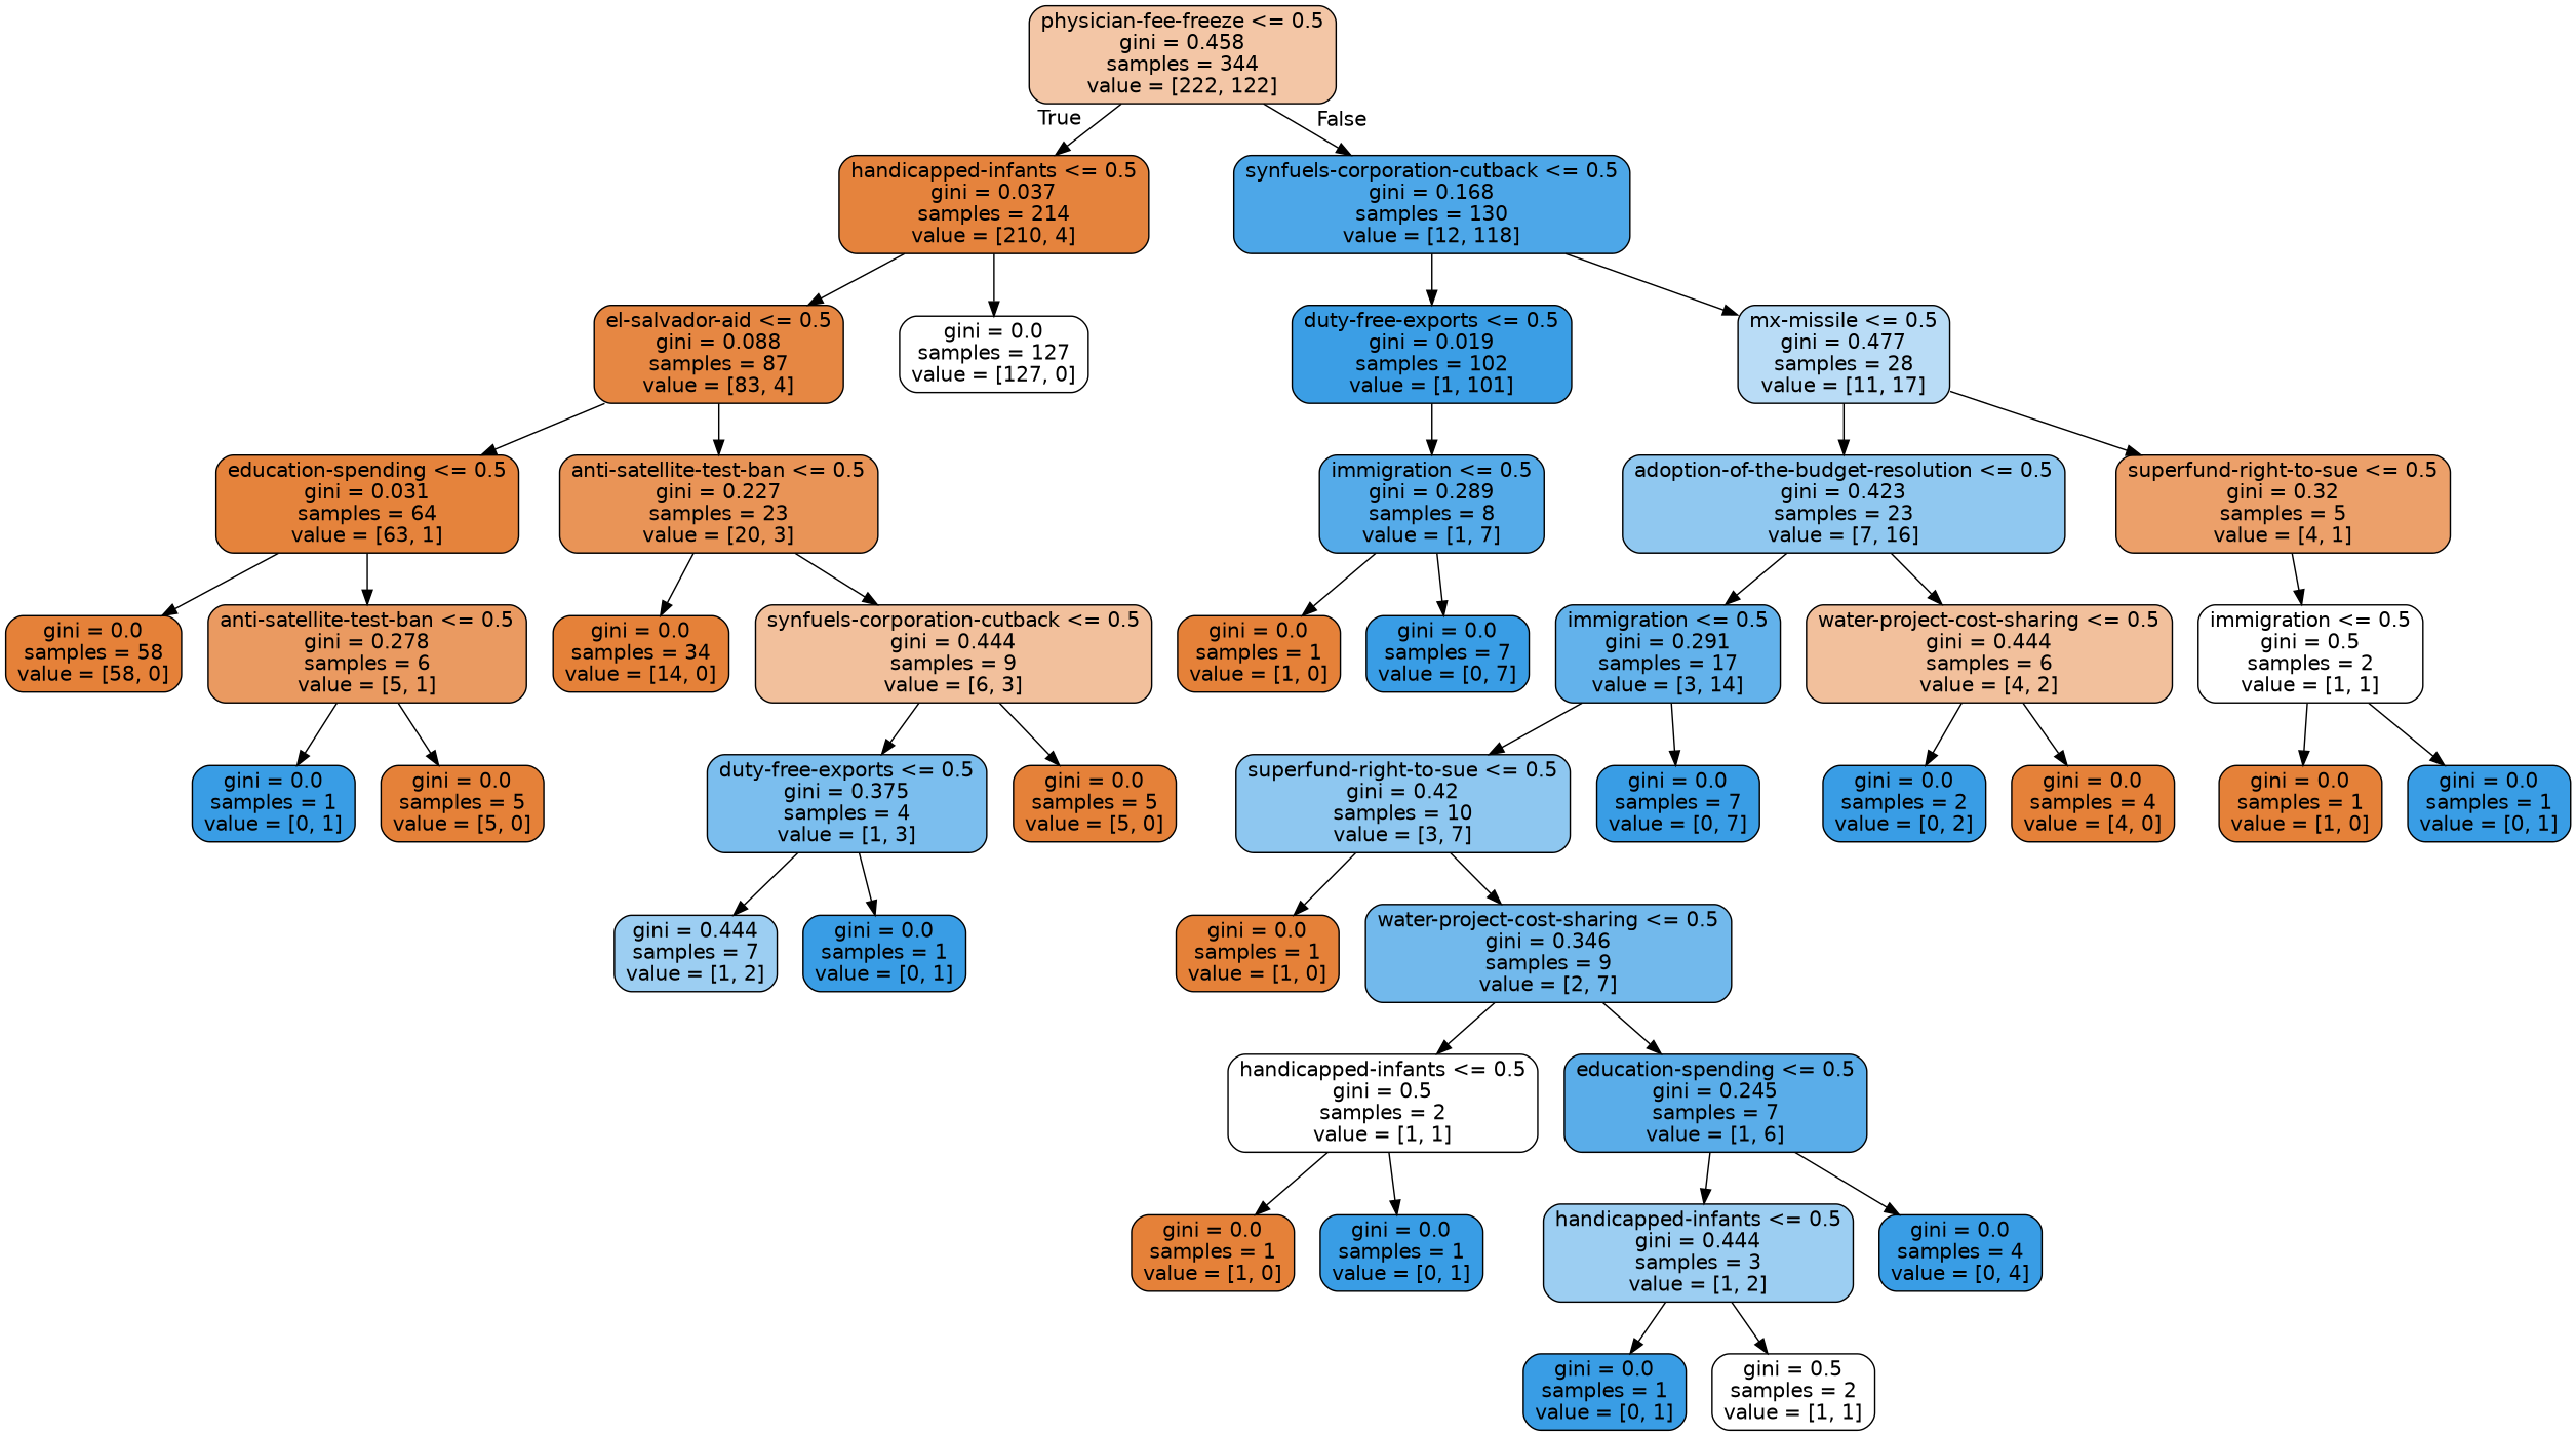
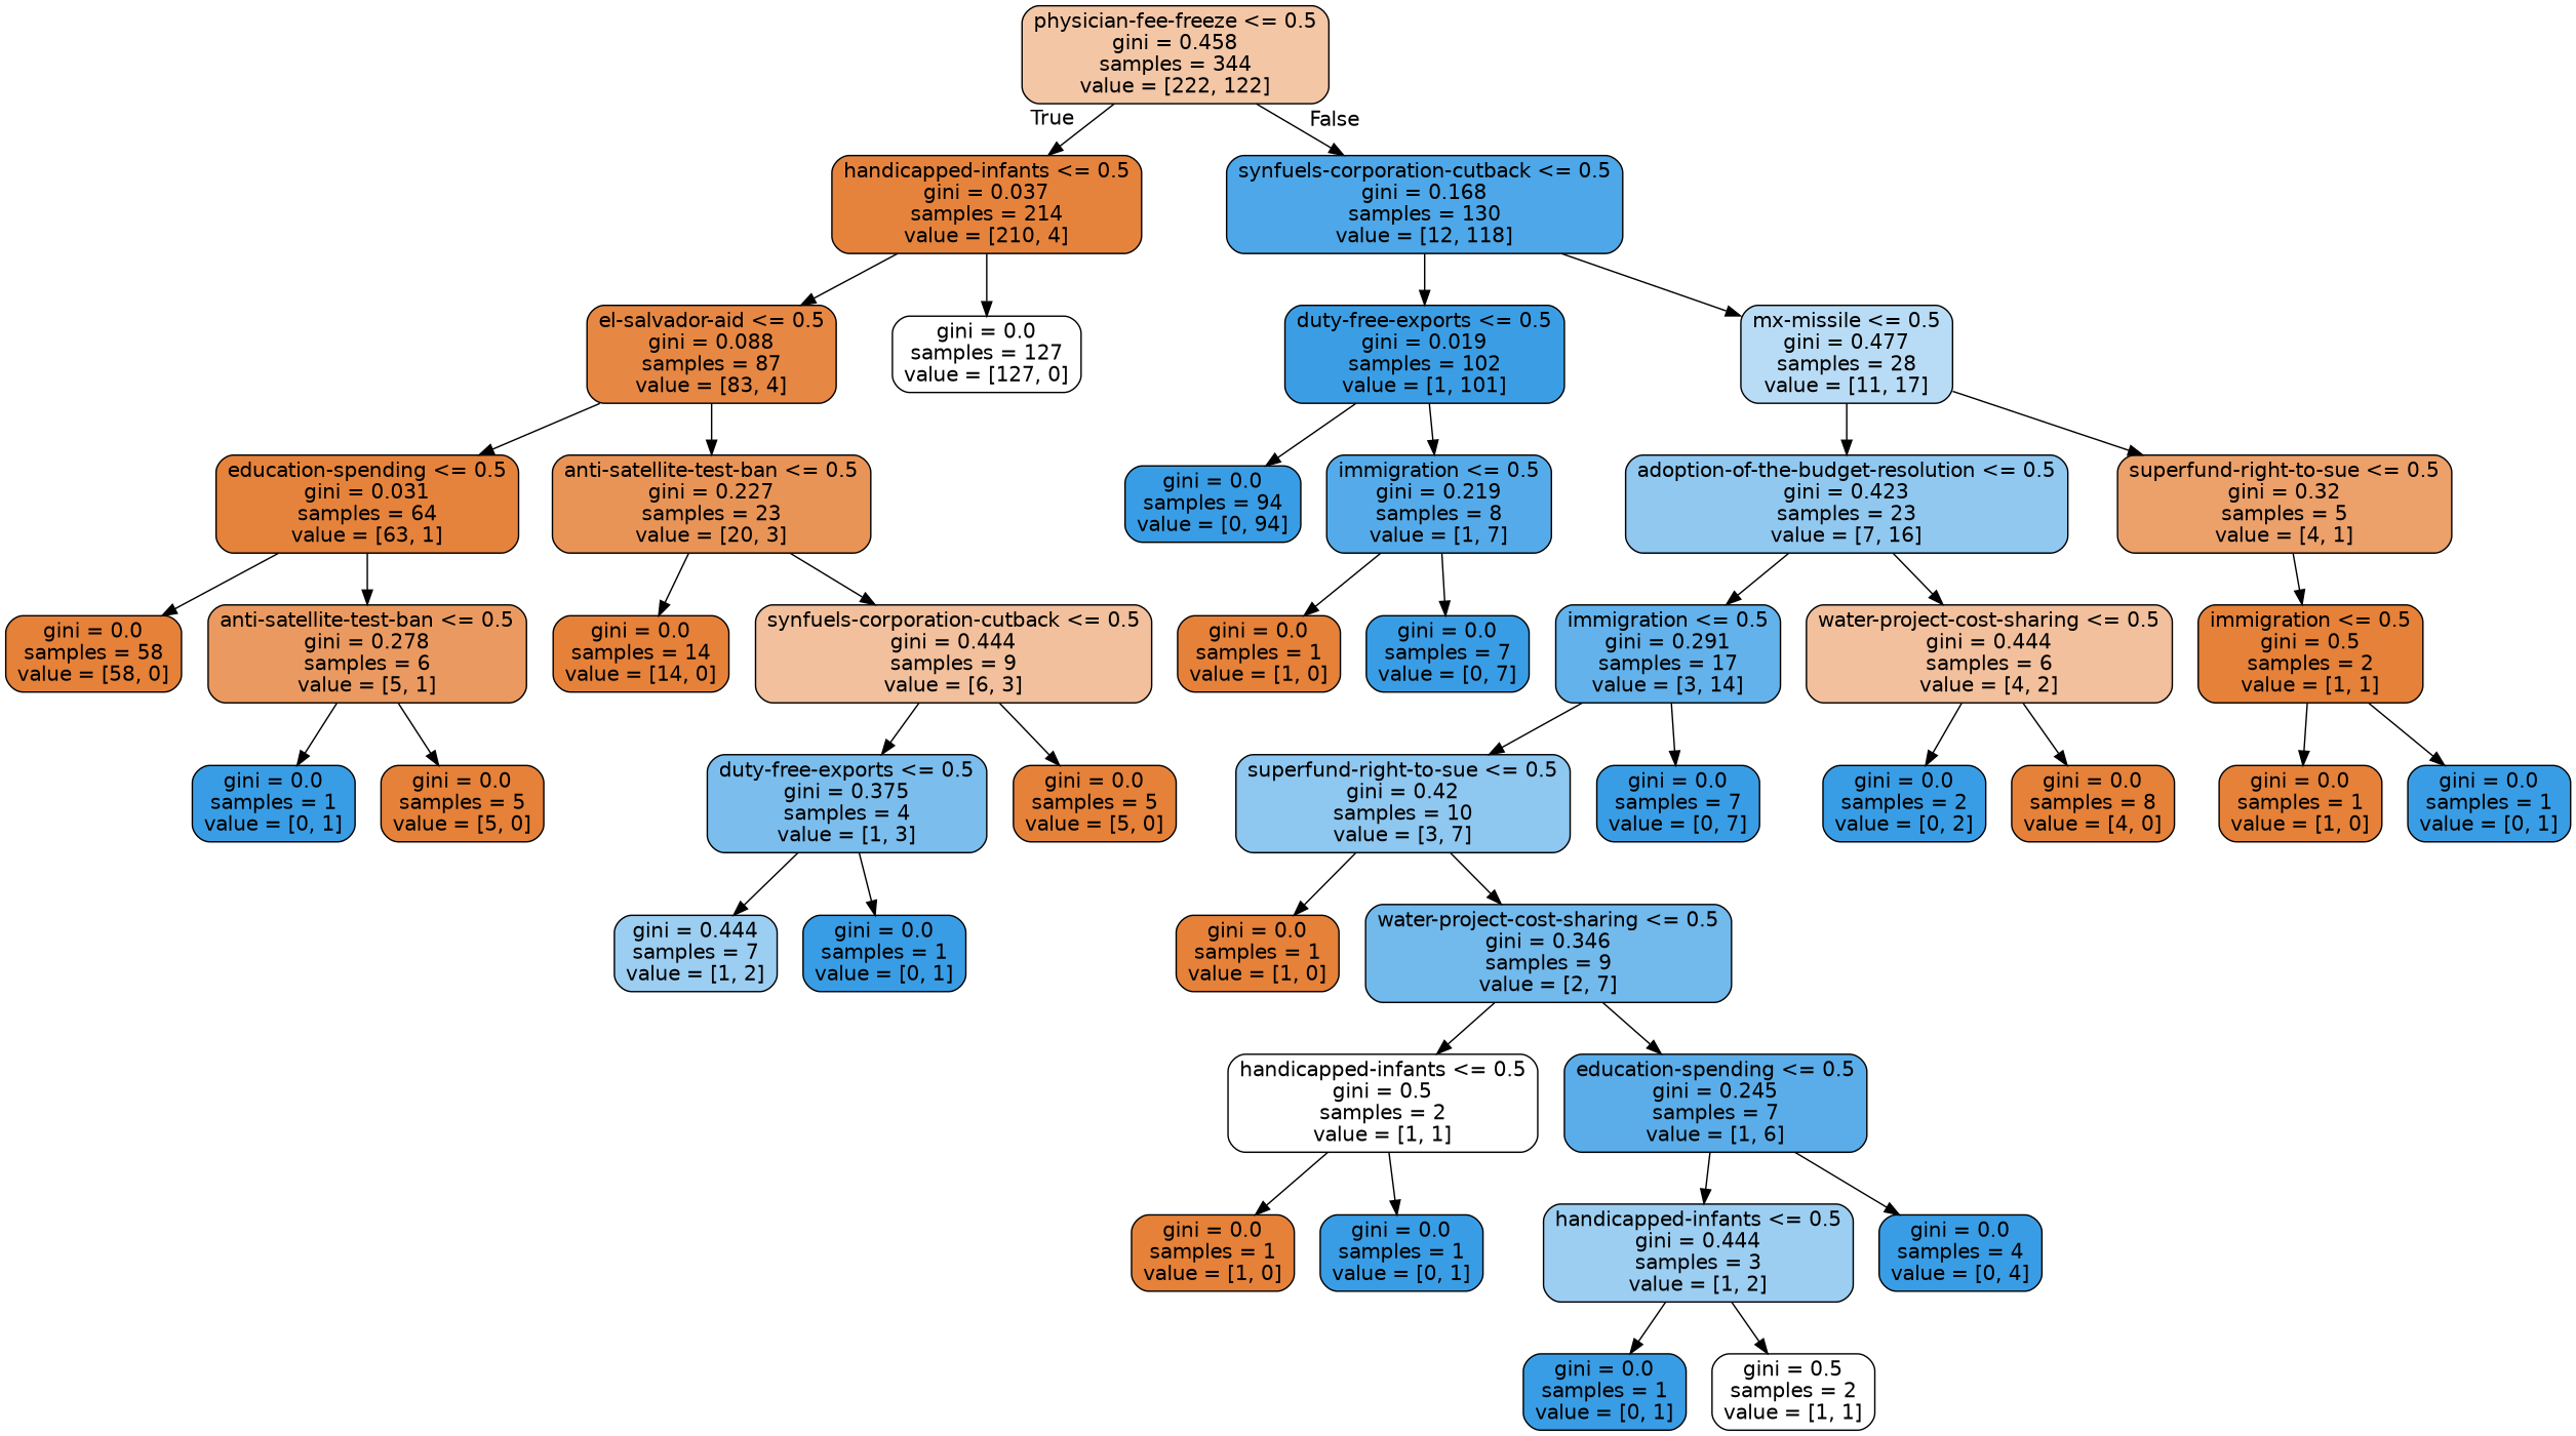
  digraph {
    node [color=black fillcolor="#399de5" fontname=helvetica shape=box style="filled, rounded"]
    edge [fontname=helvetica]
    n1 [fillcolor="#f3c6a6" label="physician-fee-freeze <= 0.5\ngini = 0.458\nsamples = 344\nvalue = [222, 122]"]
    n2 [fillcolor="#e5833d" label="handicapped-infants <= 0.5\ngini = 0.037\nsamples = 214\nvalue = [210, 4]"]
    n3 [fillcolor="#4da7e8" label="synfuels-corporation-cutback <= 0.5\ngini = 0.168\nsamples = 130\nvalue = [12, 118]"]
    n4 [fillcolor="#e68743" label="el-salvador-aid <= 0.5\ngini = 0.088\nsamples = 87\nvalue = [83, 4]"]
    n5 [fillcolor="#ffffff" label="gini = 0.0\nsamples = 127\nvalue = [127, 0]"]
    n6 [fillcolor="#3b9ee5" label="duty-free-exports <= 0.5\ngini = 0.019\nsamples = 102\nvalue = [1, 101]"]
    n7 [fillcolor="#b9dcf6" label="mx-missile <= 0.5\ngini = 0.477\nsamples = 28\nvalue = [11, 17]"]
    n8 [fillcolor="#e5833c" label="education-spending <= 0.5\ngini = 0.031\nsamples = 64\nvalue = [63, 1]"]
    n9 [fillcolor="#e99457" label="anti-satellite-test-ban <= 0.5\ngini = 0.227\nsamples = 23\nvalue = [20, 3]"]
    n10 [fillcolor="#e58139" label="gini = 0.0\nsamples = 58\nvalue = [58, 0]"]
    n11 [fillcolor="#ea9a61" label="anti-satellite-test-ban <= 0.5\ngini = 0.278\nsamples = 6\nvalue = [5, 1]"]
-   n12 [fillcolor="#e58139" label="gini = 0.0\nsamples = 34\nvalue = [14, 0]"]
+   n12 [fillcolor="#e58139" label="gini = 0.0\nsamples = 14\nvalue = [14, 0]"]
    n13 [fillcolor="#f2c09c" label="synfuels-corporation-cutback <= 0.5\ngini = 0.444\nsamples = 9\nvalue = [6, 3]"]
    n14 [label="gini = 0.0\nsamples = 1\nvalue = [0, 1]"]
    n15 [fillcolor="#e58139" label="gini = 0.0\nsamples = 5\nvalue = [5, 0]"]
    n16 [fillcolor="#7bbeee" label="duty-free-exports <= 0.5\ngini = 0.375\nsamples = 4\nvalue = [1, 3]"]
    n17 [fillcolor="#e58139" label="gini = 0.0\nsamples = 5\nvalue = [5, 0]"]
    n18 [fillcolor="#9ccef2" label="gini = 0.444\nsamples = 7\nvalue = [1, 2]"]
    n19 [label="gini = 0.0\nsamples = 1\nvalue = [0, 1]"]
-   n21 [fillcolor="#55abe9" label="immigration <= 0.5\ngini = 0.289\nsamples = 8\nvalue = [1, 7]"]
+   n20 [label="gini = 0.0\nsamples = 94\nvalue = [0, 94]"]
+   n21 [fillcolor="#55abe9" label="immigration <= 0.5\ngini = 0.219\nsamples = 8\nvalue = [1, 7]"]
    n22 [fillcolor="#90c8f0" label="adoption-of-the-budget-resolution <= 0.5\ngini = 0.423\nsamples = 23\nvalue = [7, 16]"]
    n23 [fillcolor="#eca06a" label="superfund-right-to-sue <= 0.5\ngini = 0.32\nsamples = 5\nvalue = [4, 1]"]
    n24 [fillcolor="#e58139" label="gini = 0.0\nsamples = 1\nvalue = [1, 0]"]
    n25 [label="gini = 0.0\nsamples = 7\nvalue = [0, 7]"]
    n26 [fillcolor="#63b2eb" label="immigration <= 0.5\ngini = 0.291\nsamples = 17\nvalue = [3, 14]"]
    n27 [fillcolor="#f2c09c" label="water-project-cost-sharing <= 0.5\ngini = 0.444\nsamples = 6\nvalue = [4, 2]"]
-   n28 [fillcolor="#ffffff" label="immigration <= 0.5\ngini = 0.5\nsamples = 2\nvalue = [1, 1]"]
+   n28 [fillcolor="#e58139" label="immigration <= 0.5\ngini = 0.5\nsamples = 2\nvalue = [1, 1]"]
    n29 [fillcolor="#8ec7f0" label="superfund-right-to-sue <= 0.5\ngini = 0.42\nsamples = 10\nvalue = [3, 7]"]
    n30 [label="gini = 0.0\nsamples = 7\nvalue = [0, 7]"]
    n31 [label="gini = 0.0\nsamples = 2\nvalue = [0, 2]"]
-   n32 [fillcolor="#e58139" label="gini = 0.0\nsamples = 4\nvalue = [4, 0]"]
+   n32 [fillcolor="#e58139" label="gini = 0.0\nsamples = 8\nvalue = [4, 0]"]
    n33 [fillcolor="#e58139" label="gini = 0.0\nsamples = 1\nvalue = [1, 0]"]
    n34 [fillcolor="#72b9ec" label="water-project-cost-sharing <= 0.5\ngini = 0.346\nsamples = 9\nvalue = [2, 7]"]
    n35 [fillcolor="#ffffff" label="handicapped-infants <= 0.5\ngini = 0.5\nsamples = 2\nvalue = [1, 1]"]
    n36 [fillcolor="#5aade9" label="education-spending <= 0.5\ngini = 0.245\nsamples = 7\nvalue = [1, 6]"]
    n37 [fillcolor="#e58139" label="gini = 0.0\nsamples = 1\nvalue = [1, 0]"]
    n38 [label="gini = 0.0\nsamples = 1\nvalue = [0, 1]"]
    n39 [fillcolor="#9ccef2" label="handicapped-infants <= 0.5\ngini = 0.444\nsamples = 3\nvalue = [1, 2]"]
    n40 [label="gini = 0.0\nsamples = 4\nvalue = [0, 4]"]
    n41 [label="gini = 0.0\nsamples = 1\nvalue = [0, 1]"]
    n42 [fillcolor="#ffffff" label="gini = 0.5\nsamples = 2\nvalue = [1, 1]"]
    n43 [fillcolor="#e58139" label="gini = 0.0\nsamples = 1\nvalue = [1, 0]"]
    n44 [label="gini = 0.0\nsamples = 1\nvalue = [0, 1]"]
    n1 -> n2 [headlabel=True labelangle=45 labeldistance=2.5]
    n1 -> n3 [headlabel=False labelangle=-45 labeldistance=2.5]
    n2 -> n4
    n2 -> n5
    n3 -> n6
    n3 -> n7
    n4 -> n8
    n4 -> n9
+   n6 -> n20
    n6 -> n21
    n7 -> n22
    n7 -> n23
    n8 -> n10
    n8 -> n11
    n9 -> n12
    n9 -> n13
    n11 -> n14
    n11 -> n15
    n13 -> n16
    n13 -> n17
    n16 -> n18
    n16 -> n19
    n21 -> n24
    n21 -> n25
    n22 -> n26
    n22 -> n27
    n23 -> n28
    n26 -> n29
    n26 -> n30
    n27 -> n31
    n27 -> n32
    n28 -> n43
    n28 -> n44
    n29 -> n33
    n29 -> n34
    n34 -> n35
    n34 -> n36
    n35 -> n37
    n35 -> n38
    n36 -> n39
    n36 -> n40
    n39 -> n41
    n39 -> n42
  }
